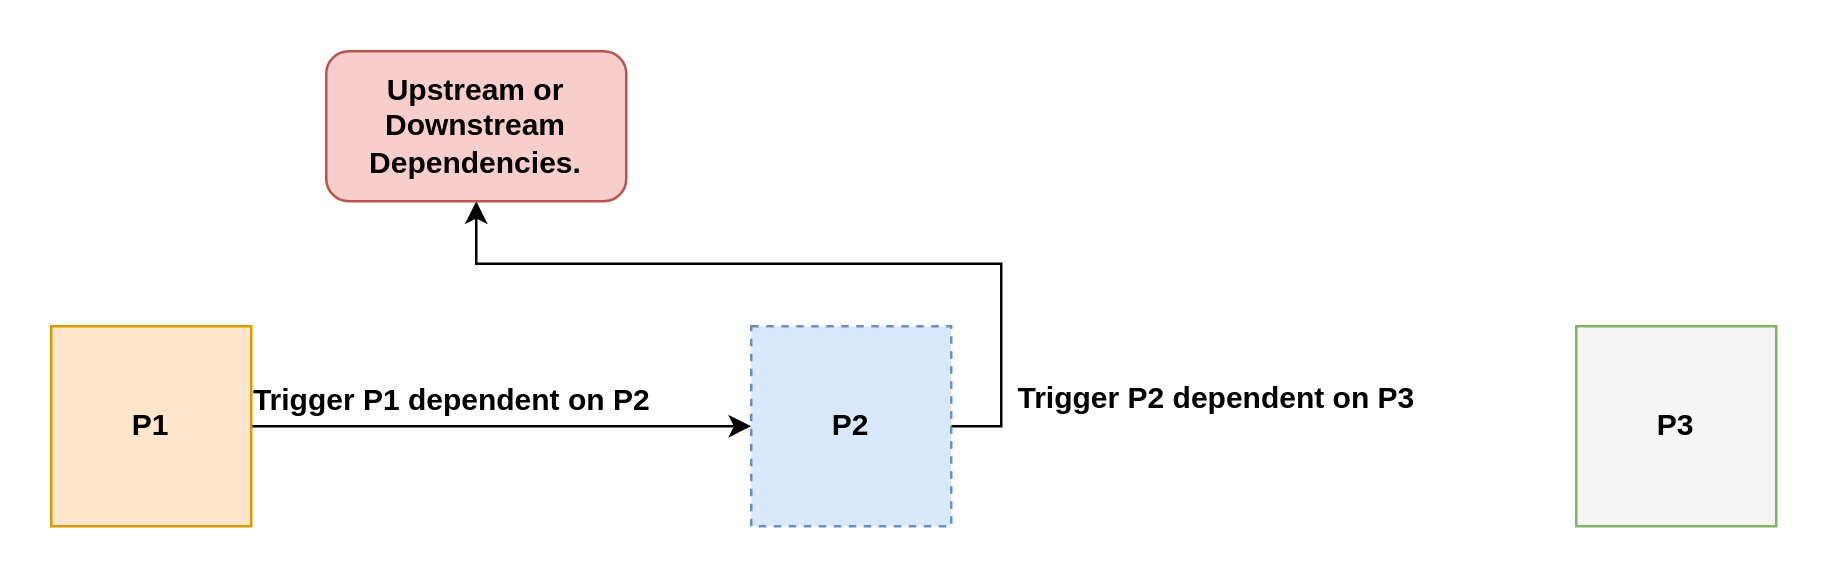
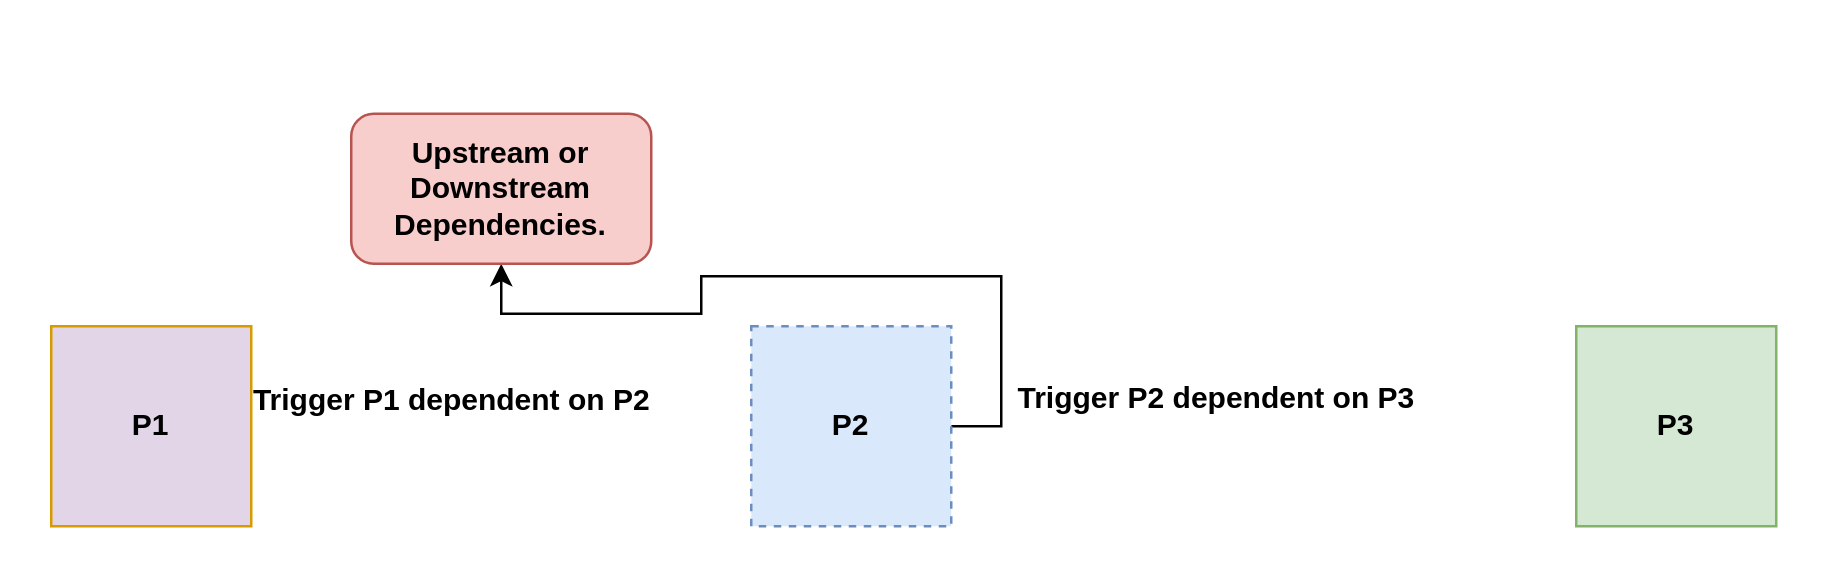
  <mxCell id="0" />
  <mxCell id="1" parent="0" />
- <mxCell id="2" style="edgeStyle=orthogonalEdgeStyle;rounded=0;orthogonalLoop=1;jettySize=auto;html=1;exitX=1;exitY=0.5;exitDx=0;exitDy=0;entryX=0;entryY=0.5;entryDx=0;entryDy=0;fontStyle=1" edge="1" parent="1" source="3" target="5"><mxGeometry relative="1" as="geometry" /></mxCell>
- <mxCell id="3" value="P1" style="whiteSpace=wrap;html=1;aspect=fixed;fillColor=#ffe6cc;strokeColor=#d79b00;fontStyle=1" vertex="1" parent="1"><mxGeometry x="20" y="130" width="80" height="80" as="geometry" /></mxCell>
+ <mxCell id="3" value="P1" style="whiteSpace=wrap;html=1;aspect=fixed;fillColor=#e1d5e7;strokeColor=#d79b00;fontStyle=1;" vertex="1" parent="1"><mxGeometry x="20" y="130" width="80" height="80" as="geometry" /></mxCell>
  <mxCell id="4" style="edgeStyle=orthogonalEdgeStyle;rounded=0;orthogonalLoop=1;jettySize=auto;html=1;exitX=1;exitY=0.5;exitDx=0;exitDy=0;fontStyle=1;" edge="1" parent="1" source="5" target="8"><mxGeometry relative="1" as="geometry" /></mxCell>
  <mxCell id="5" value="P2" style="whiteSpace=wrap;html=1;aspect=fixed;fillColor=#dae8fc;strokeColor=#6c8ebf;fontStyle=1;dashed=1;" vertex="1" parent="1"><mxGeometry x="300" y="130" width="80" height="80" as="geometry" /></mxCell>
- <mxCell id="6" value="P3" style="whiteSpace=wrap;html=1;aspect=fixed;fillColor=#f5f5f5;strokeColor=#82b366;fontStyle=1;" vertex="1" parent="1"><mxGeometry x="630" y="130" width="80" height="80" as="geometry" /></mxCell>
+ <mxCell id="6" value="P3" style="whiteSpace=wrap;html=1;aspect=fixed;fillColor=#d5e8d4;strokeColor=#82b366;fontStyle=1" vertex="1" parent="1"><mxGeometry x="630" y="130" width="80" height="80" as="geometry" /></mxCell>
  <mxCell id="7" value="Trigger P1 dependent on P2" style="text;html=1;align=center;verticalAlign=middle;resizable=0;points=[];autosize=1;strokeColor=none;fontStyle=1" vertex="1" parent="1"><mxGeometry x="95" y="150" width="170" height="20" as="geometry" /></mxCell>
- <mxCell id="8" value="Upstream or Downstream Dependencies." style="rounded=1;whiteSpace=wrap;html=1;fillColor=#f8cecc;strokeColor=#b85450;fontStyle=1" vertex="1" parent="1"><mxGeometry x="130" y="20" width="120" height="60" as="geometry" /></mxCell>
+ <mxCell id="8" value="Upstream or Downstream Dependencies." style="rounded=1;whiteSpace=wrap;html=1;fillColor=#f8cecc;strokeColor=#b85450;fontStyle=1" vertex="1" parent="1"><mxGeometry x="140" y="45" width="120" height="60" as="geometry" /></mxCell>
  <mxCell id="9" value="&lt;div&gt;&lt;b&gt;Trigger P2 dependent on P3&lt;/b&gt;&lt;/div&gt;&lt;div&gt;&lt;b&gt;&lt;br&gt;&lt;/b&gt;&lt;/div&gt;" style="text;whiteSpace=wrap;html=1;" vertex="1" parent="1"><mxGeometry x="405" y="145" width="180" height="30" as="geometry" /></mxCell>
